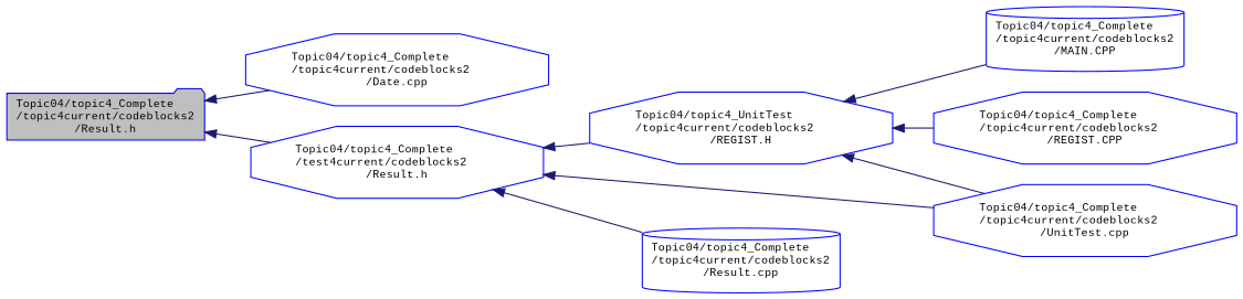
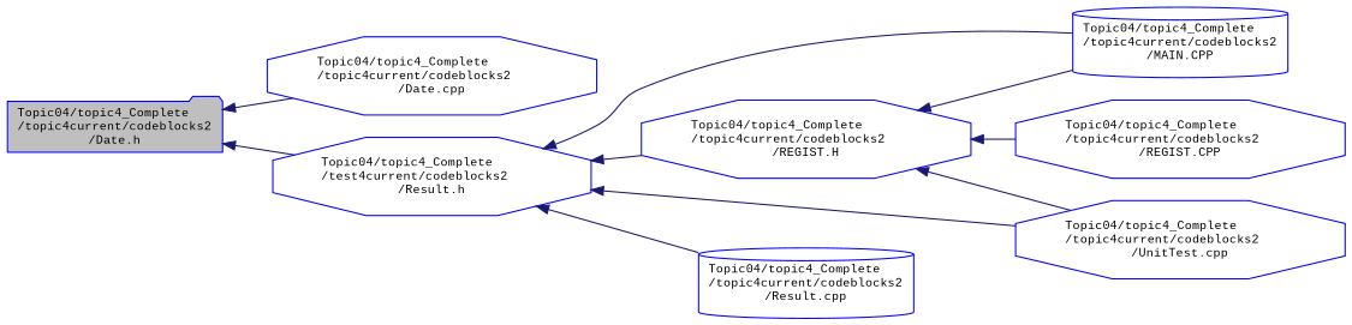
  digraph {
    fontname="Liberation Mono"
    rankdir=LR
    node [color=blue fillcolor=white fontname="Liberation Mono" fontsize=10 shape=octagon style=filled]
    edge [color=midnightblue dir=back fontname="Liberation Mono" fontsize=10 labelfontname=Helvetica labelfontsize=10 style=solid]
-   n1 [fillcolor=grey75 fontcolor=black height=0.2 label="Topic04/topic4_Complete\l/topic4current/codeblocks2\l/Result.h" shape=folder width=0.4]
+   n1 [fillcolor=grey75 fontcolor=black height=0.2 label="Topic04/topic4_Complete\l/topic4current/codeblocks2\l/Date.h" shape=folder width=0.4]
    n2 [height=0.2 label="Topic04/topic4_Complete\l/topic4current/codeblocks2\l/Date.cpp" width=0.4]
    n3 [height=0.2 label="Topic04/topic4_Complete\l/test4current/codeblocks2\l/Result.h" width=0.4]
-   n4 [height=0.2 label="Topic04/topic4_UnitTest\l/topic4current/codeblocks2\l/REGIST.H" width=0.4]
+   n4 [height=0.2 label="Topic04/topic4_Complete\l/topic4current/codeblocks2\l/REGIST.H" width=0.4]
    n5 [height=0.2 label="Topic04/topic4_Complete\l/topic4current/codeblocks2\l/MAIN.CPP" shape=cylinder width=0.4]
    n6 [height=0.2 label="Topic04/topic4_Complete\l/topic4current/codeblocks2\l/UnitTest.cpp" width=0.4]
    n7 [height=0.2 label="Topic04/topic4_Complete\l/topic4current/codeblocks2\l/Result.cpp" shape=cylinder width=0.4]
    n8 [height=0.2 label="Topic04/topic4_Complete\l/topic4current/codeblocks2\l/REGIST.CPP" width=0.4]
    n1 -> n2
    n1 -> n3
    n3 -> n4
+   n3 -> n5
    n3 -> n6
    n3 -> n7
    n4 -> n5
    n4 -> n6
    n4 -> n8
  }
